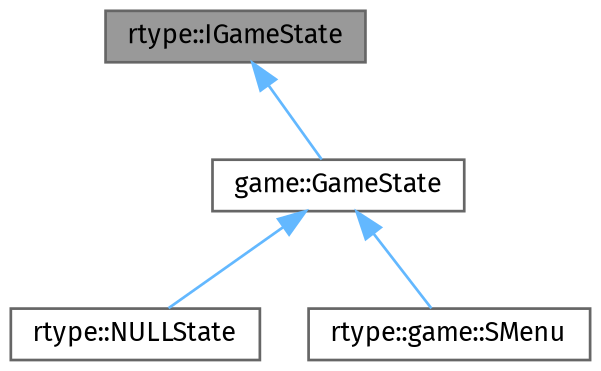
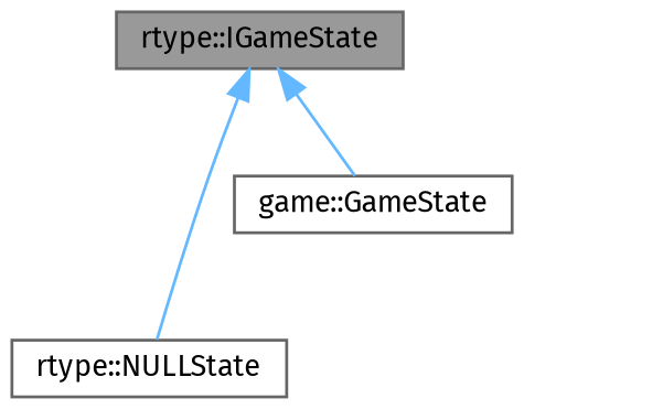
  digraph {
    fontname="Fira Sans"
    node [color=gray40 fillcolor=white fontname="Fira Sans" fontsize=10 shape=box style=filled]
    edge [color=steelblue1 dir=back fontname="Fira Sans" fontsize=10 labelfontname=Helvetica labelfontsize=10 style=solid]
    n1 [fillcolor=grey60 fontcolor=black height=0.2 label="rtype::IGameState" width=0.4]
    n2 [height=0.2 label="game::GameState" width=0.4]
    n3 [height=0.2 label="rtype::NULLState" width=0.4]
-   n4 [height=0.2 label="rtype::game::SMenu" width=0.4]
    n1 -> n2
-   n2 -> n3
-   n2 -> n4
+   n1 -> n3
  }
